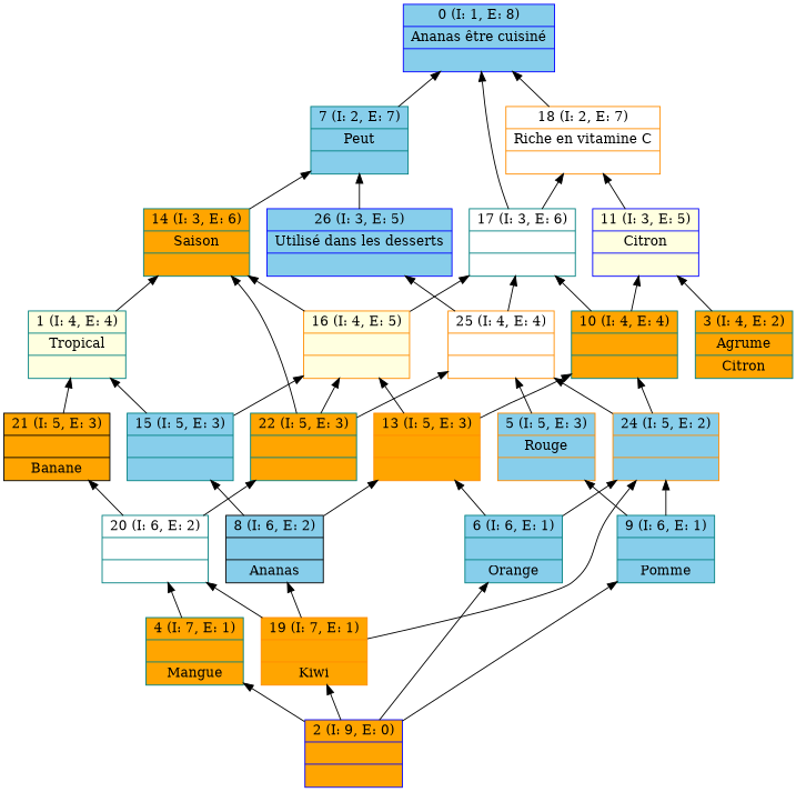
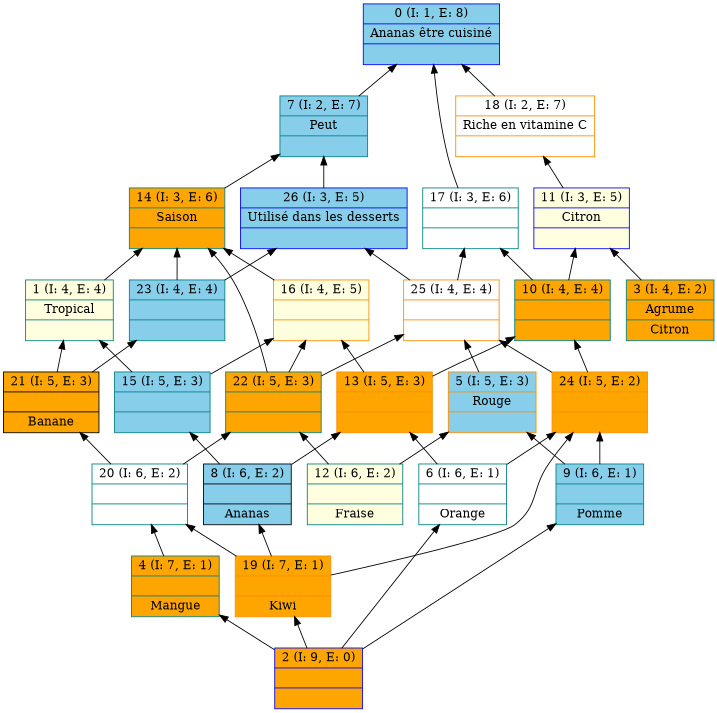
  digraph {
    rankdir=BT
    node [color=teal fillcolor=skyblue shape=record style=filled]
    n1 [color=blue label="{0 (I: 1, E: 8)|Ananas être cuisiné\n|}"]
    n2 [fillcolor=lightyellow label="{1 (I: 4, E: 4)|Tropical\n|}"]
    n3 [fillcolor=orange label="{14 (I: 3, E: 6)|Saison\n|}"]
    n4 [label="{7 (I: 2, E: 7)|Peut\n|}"]
    n5 [color=blue fillcolor=orange label="{2 (I: 9, E: 0)||}"]
    n6 [fillcolor=orange label="{4 (I: 7, E: 1)||Mangue\n}"]
-   n7 [label="{6 (I: 6, E: 1)||Orange\n}"]
+   n7 [fillcolor=white label="{6 (I: 6, E: 1)||Orange\n}"]
    n8 [label="{9 (I: 6, E: 1)||Pomme\n}"]
    n9 [color=darkorange fillcolor=orange label="{19 (I: 7, E: 1)||Kiwi\n}"]
    n10 [fillcolor=white label="{20 (I: 6, E: 2)||}"]
    n11 [color=darkorange fillcolor=orange label="{13 (I: 5, E: 3)||}"]
-   n12 [color=darkorange label="{24 (I: 5, E: 2)||}"]
+   n12 [color=darkorange fillcolor=orange label="{24 (I: 5, E: 2)||}"]
    n13 [color=darkorange label="{5 (I: 5, E: 3)|Rouge\n|}"]
    n14 [color=black label="{8 (I: 6, E: 2)||Ananas\n}"]
    n15 [fillcolor=orange label="{3 (I: 4, E: 2)|Agrume\n|Citron\n}"]
    n16 [color=blue fillcolor=lightyellow label="{11 (I: 3, E: 5)|Citron\n|}"]
    n17 [color=darkorange fillcolor=white label="{18 (I: 2, E: 7)|Riche en vitamine C\n|}"]
+   n18 [fillcolor=lightyellow label="{12 (I: 6, E: 2)||Fraise\n}"]
    n19 [fillcolor=orange label="{22 (I: 5, E: 3)||}"]
    n20 [color=black fillcolor=orange label="{21 (I: 5, E: 3)||Banane\n}"]
    n21 [color=darkorange fillcolor=white label="{25 (I: 4, E: 4)||}"]
    n22 [fillcolor=white label="{17 (I: 3, E: 6)||}"]
    n23 [color=blue label="{26 (I: 3, E: 5)|Utilisé dans les desserts\n|}"]
    n24 [fillcolor=orange label="{10 (I: 4, E: 4)||}"]
    n25 [color=darkorange fillcolor=lightyellow label="{16 (I: 4, E: 5)||}"]
    n26 [label="{15 (I: 5, E: 3)||}"]
+   n27 [label="{23 (I: 4, E: 4)||}"]
    n2 -> n3
    n3 -> n4
    n4 -> n1
    n5 -> n6
    n5 -> n7
    n5 -> n8
    n5 -> n9
    n6 -> n10
    n7 -> n11
    n7 -> n12
    n8 -> n12
    n8 -> n13
    n9 -> n10
    n9 -> n12
    n9 -> n14
    n10 -> n19
    n10 -> n20
    n11 -> n24
    n11 -> n25
    n12 -> n21
    n12 -> n24
    n13 -> n21
    n14 -> n11
    n14 -> n26
    n15 -> n16
    n16 -> n17
    n17 -> n1
+   n18 -> n13
+   n18 -> n19
    n19 -> n3
    n19 -> n21
    n19 -> n25
    n20 -> n2
+   n20 -> n27
    n21 -> n22
    n21 -> n23
    n22 -> n1
-   n22 -> n17
    n23 -> n4
    n24 -> n16
    n24 -> n22
    n25 -> n3
-   n25 -> n22
    n26 -> n2
    n26 -> n25
+   n27 -> n3
+   n27 -> n23
  }
